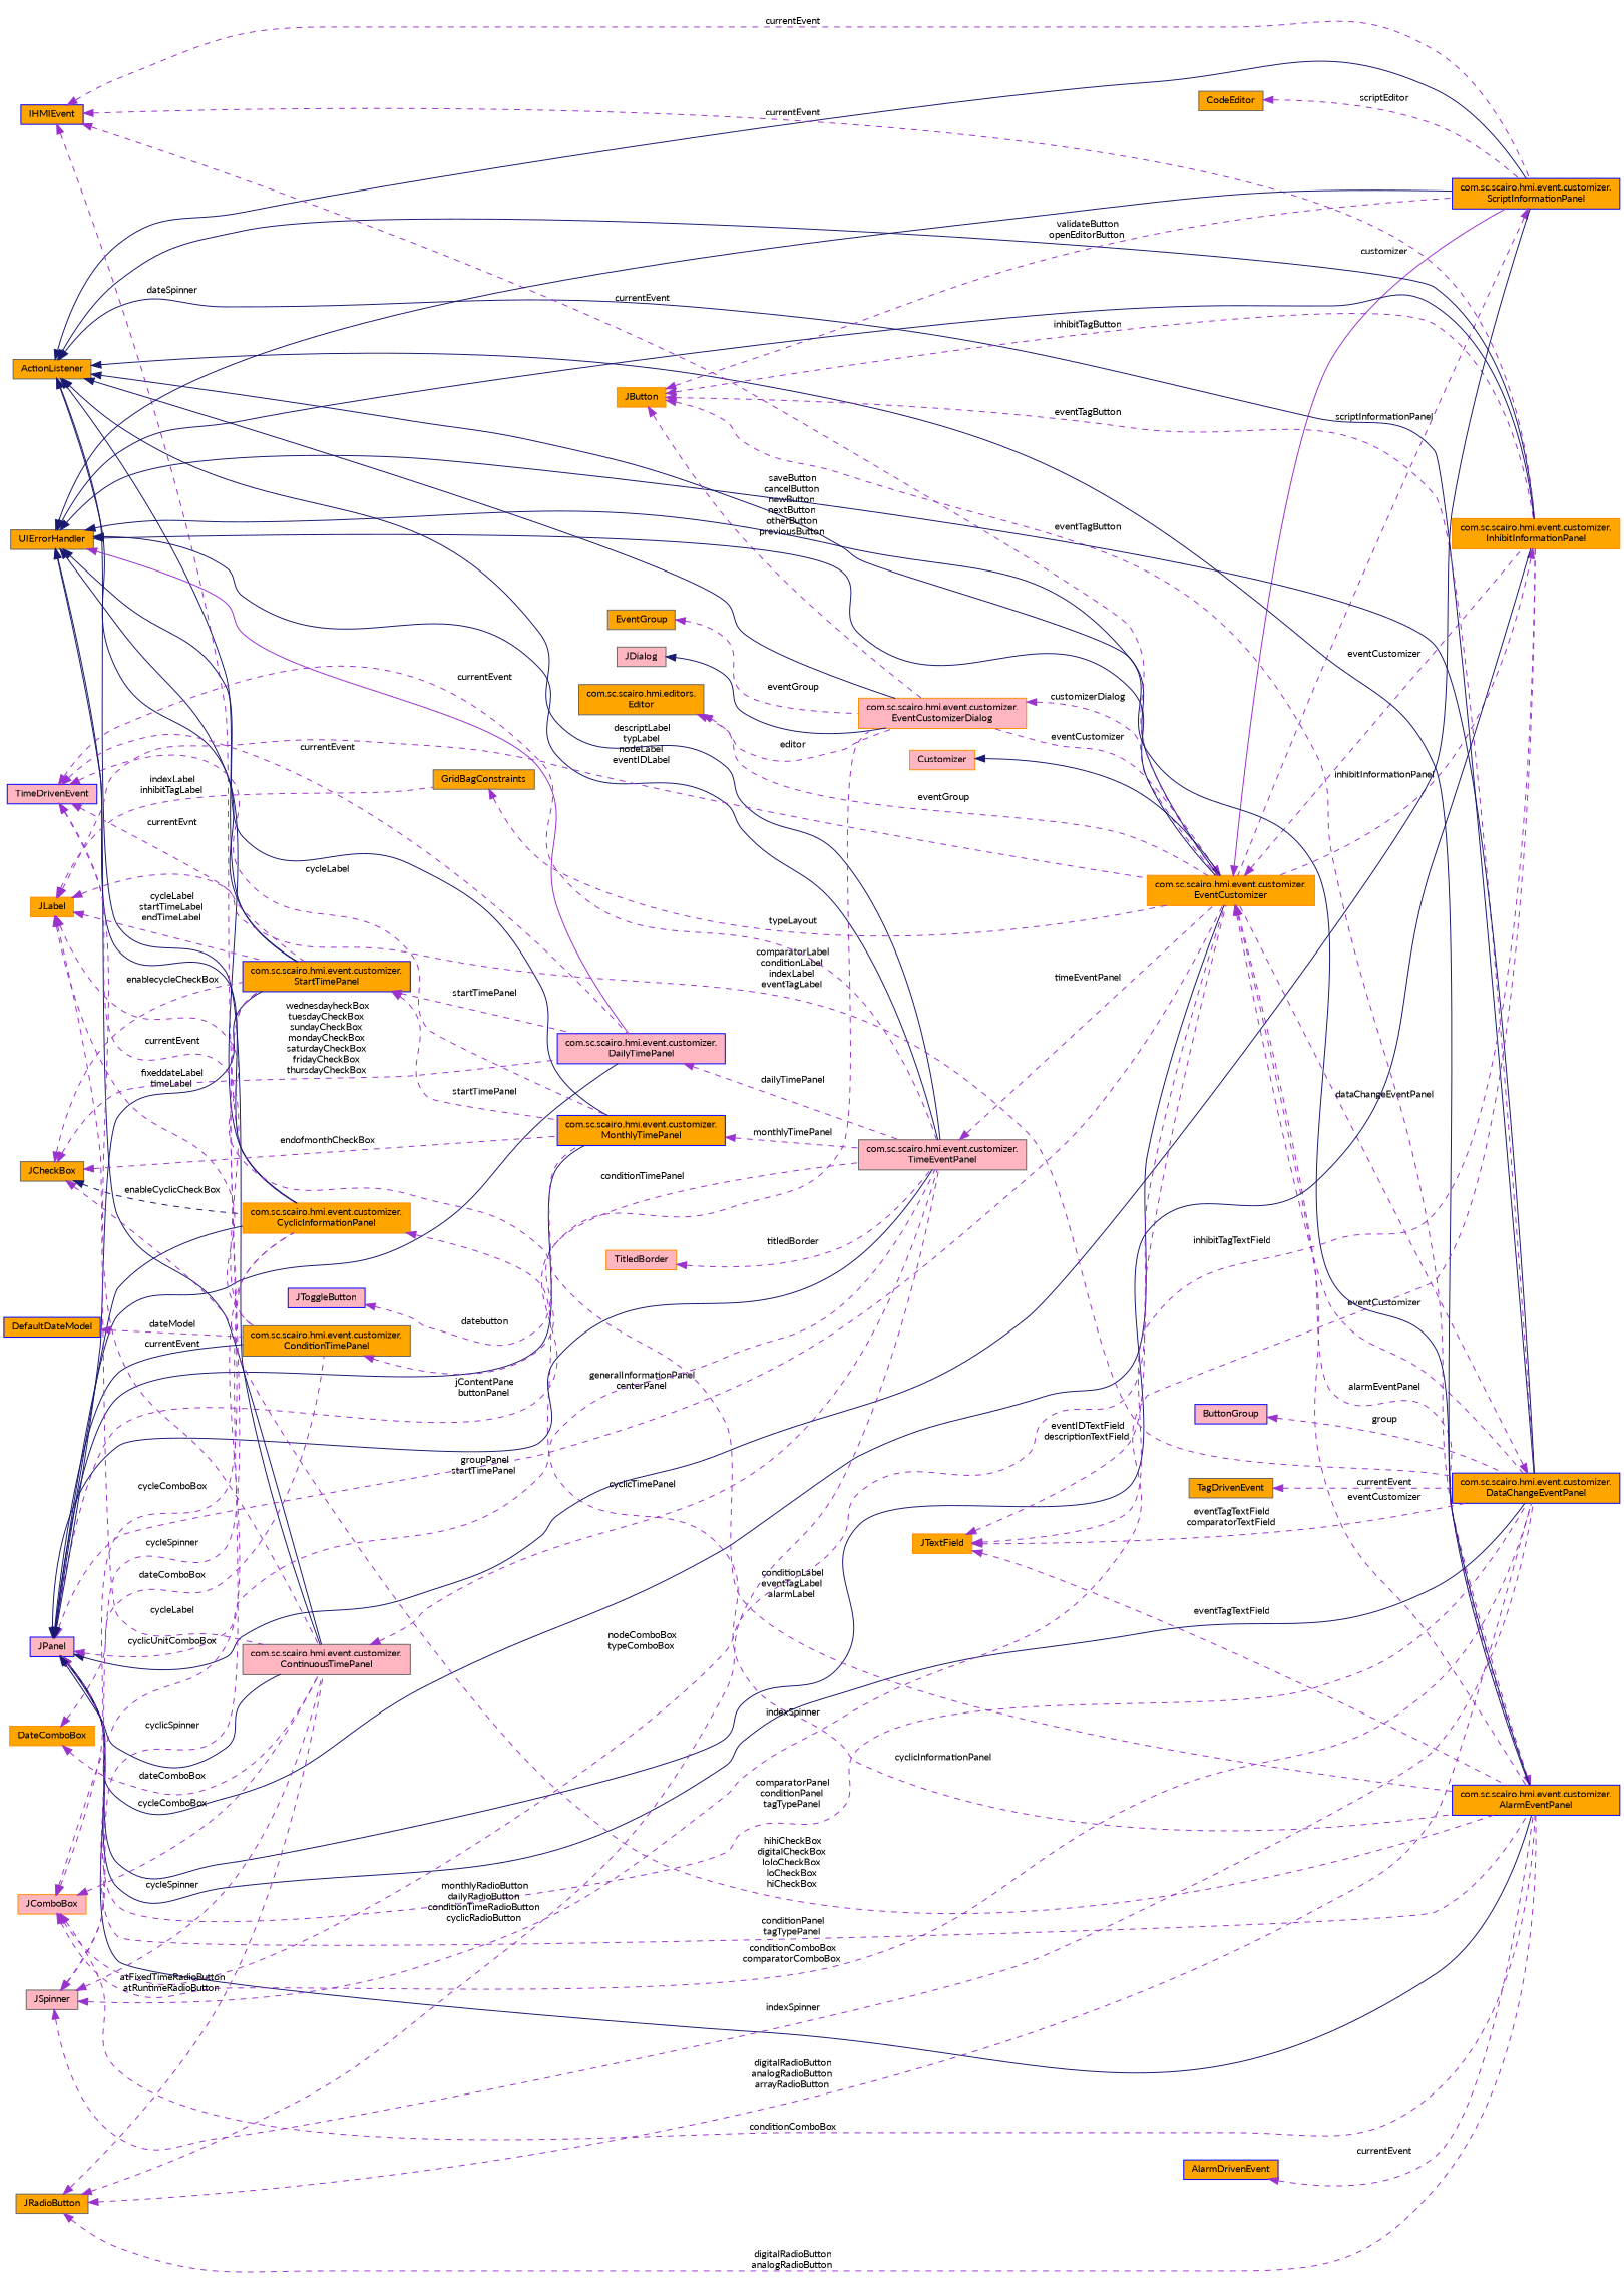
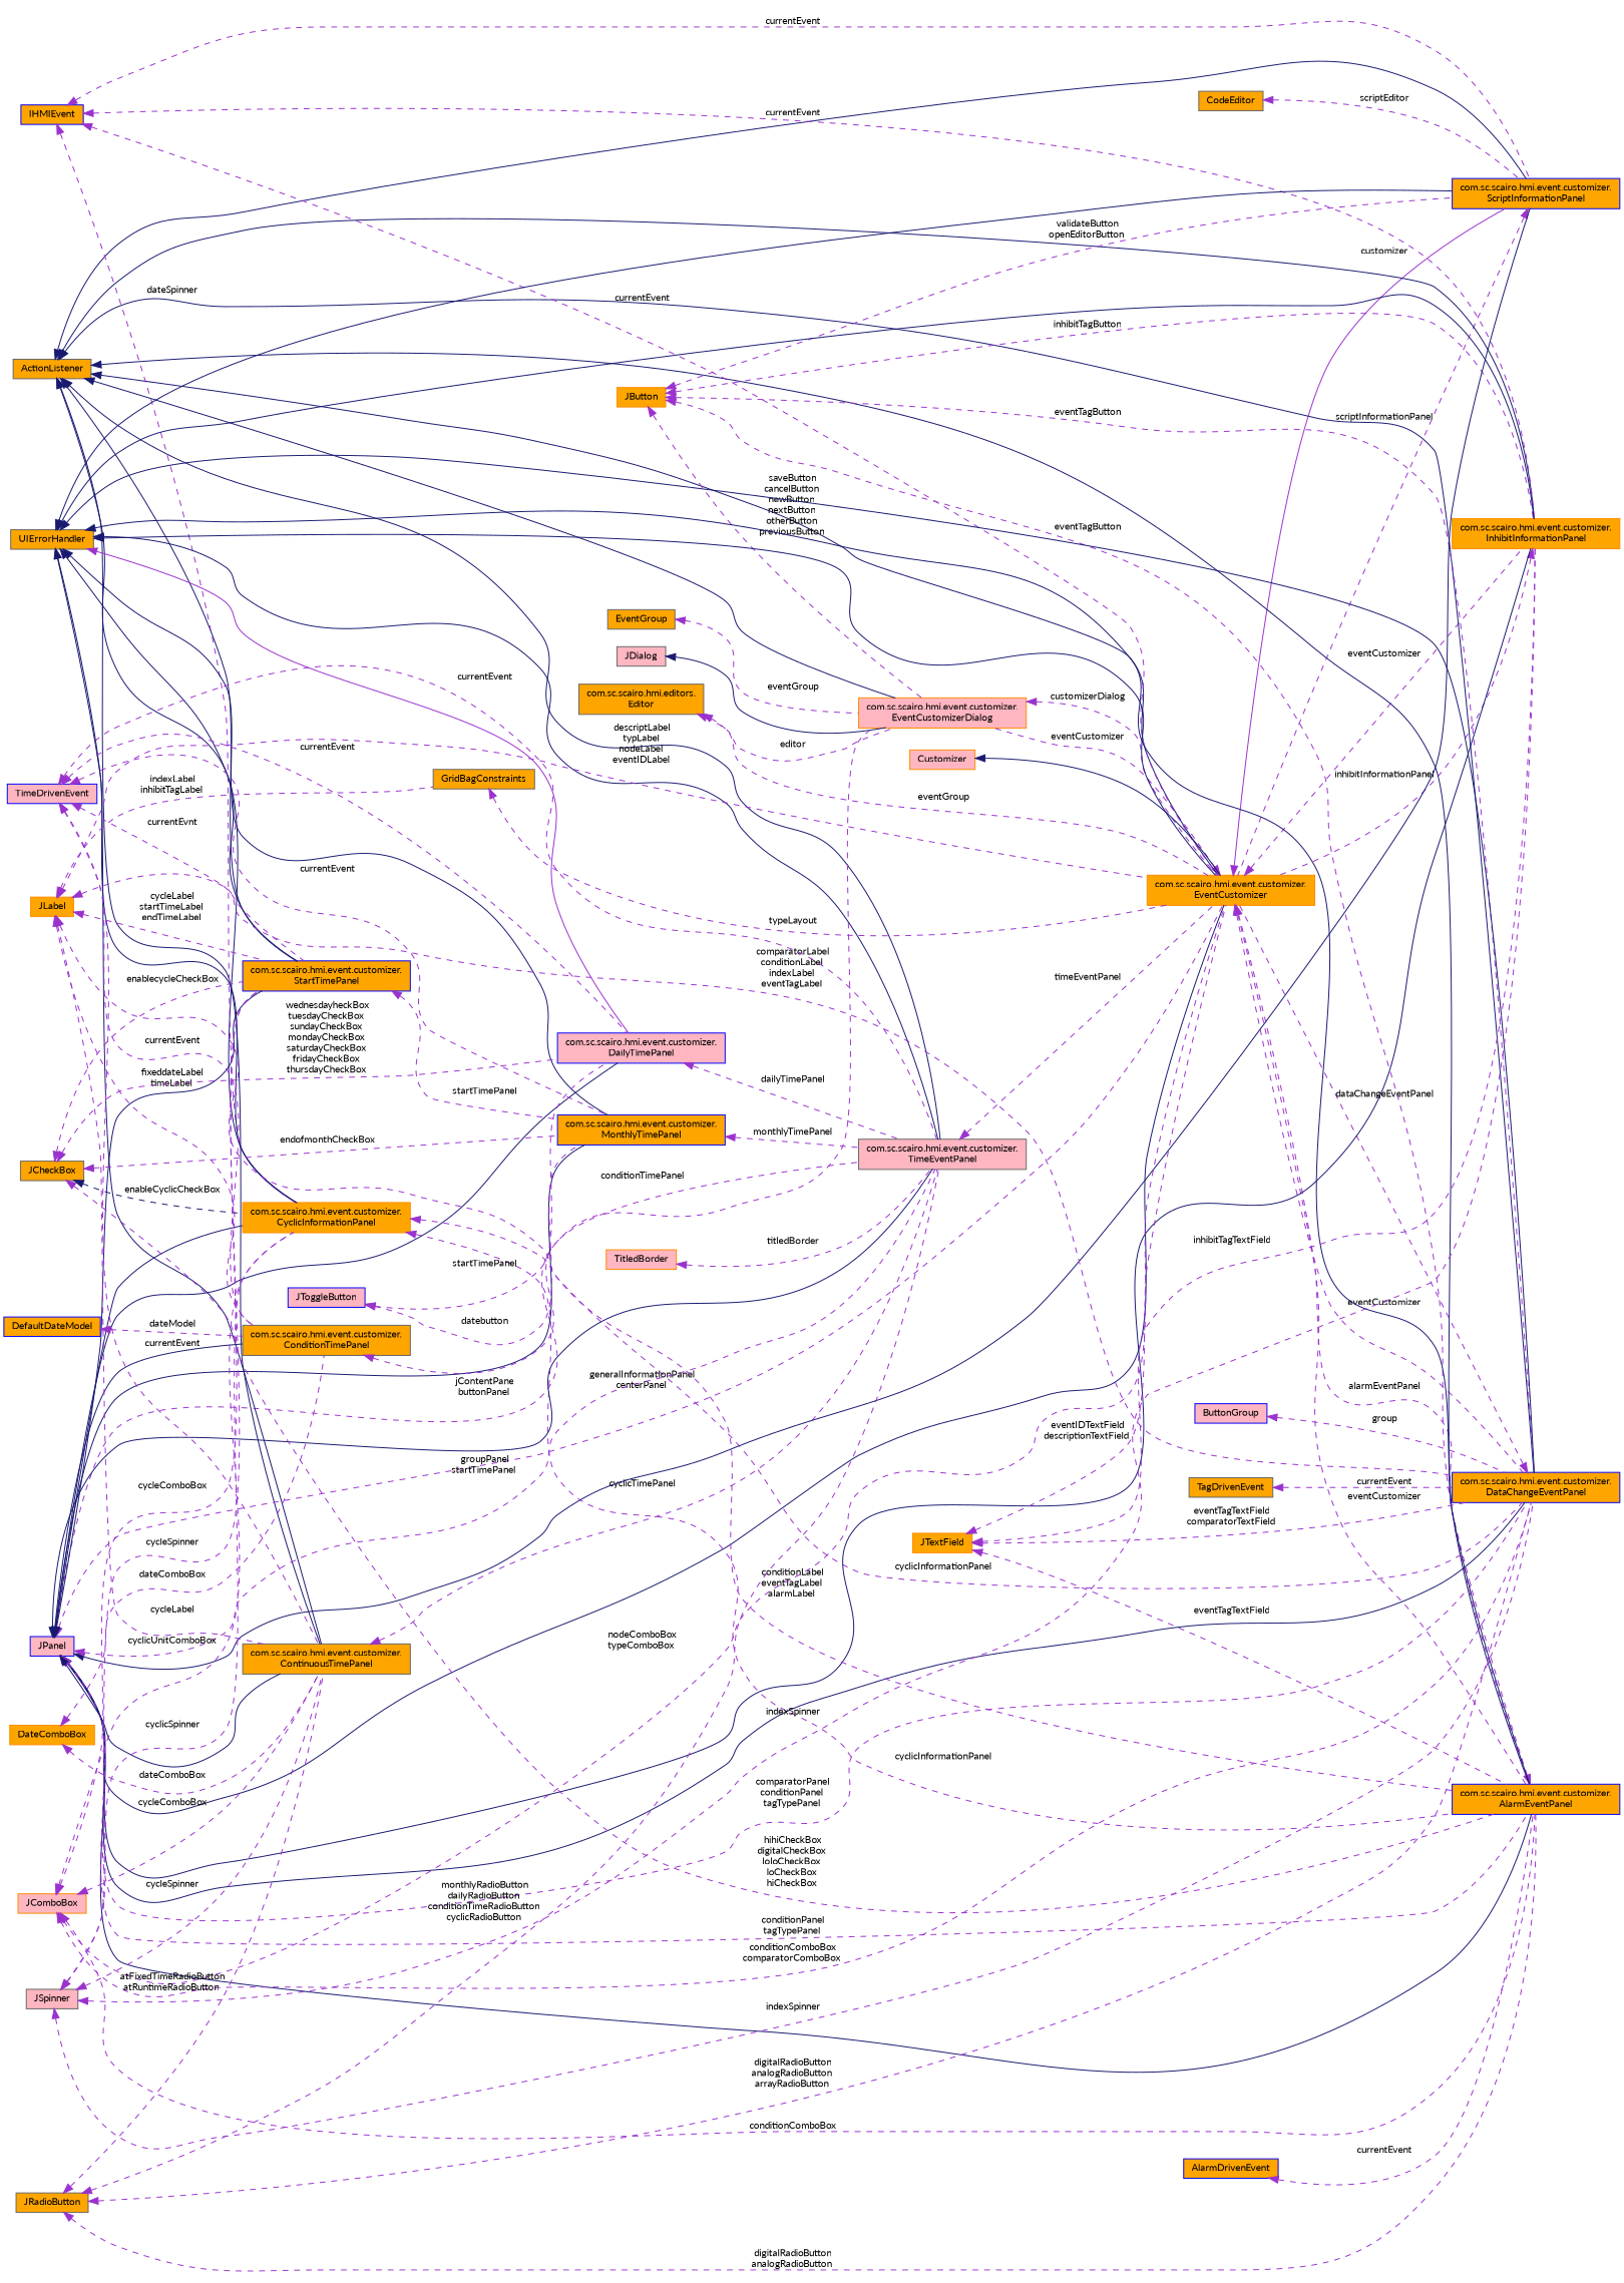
  digraph {
    fontname=Lato
    rankdir=LR
    node [color=gray40 fillcolor=orange fontname=Lato fontsize=10 shape=record style=filled]
    edge [color=darkorchid3 dir=back fontname=Lato fontsize=10 labelfontname=Helvetica labelfontsize=10 style=dashed]
    n1 [color=darkorange fillcolor=lightpink fontcolor=black height=0.2 label="com.sc.scairo.hmi.event.customizer.\lEventCustomizerDialog" width=0.4]
    n2 [color=darkorange height=0.2 label="com.sc.scairo.hmi.event.customizer.\lEventCustomizer" width=0.4]
    n3 [color=blue height=0.2 label="com.sc.scairo.hmi.event.customizer.\lScriptInformationPanel" width=0.4]
    n4 [color=darkorange height=0.2 label="com.sc.scairo.hmi.event.customizer.\lInhibitInformationPanel" width=0.4]
    n5 [color=blue height=0.2 label="com.sc.scairo.hmi.event.customizer.\lDataChangeEventPanel" width=0.4]
    n6 [color=blue height=0.2 label="com.sc.scairo.hmi.event.customizer.\lAlarmEventPanel" width=0.4]
    n7 [fillcolor=lightpink height=0.2 label=JDialog width=0.4]
    n8 [height=0.2 label=ActionListener width=0.4]
    n9 [color=darkorange height=0.2 label="com.sc.scairo.hmi.event.customizer.\lCyclicInformationPanel" width=0.4]
    n10 [fillcolor=lightpink height=0.2 label="com.sc.scairo.hmi.event.customizer.\lTimeEventPanel" width=0.4]
    n11 [color=blue height=0.2 label="com.sc.scairo.hmi.event.customizer.\lStartTimePanel" width=0.4]
-   n12 [fillcolor=lightpink height=0.2 label="com.sc.scairo.hmi.event.customizer.\lContinuousTimePanel" width=0.4]
+   n12 [height=0.2 label="com.sc.scairo.hmi.event.customizer.\lContinuousTimePanel" width=0.4]
    n13 [color=blue height=0.2 label="com.sc.scairo.hmi.event.customizer.\lMonthlyTimePanel" width=0.4]
    n14 [color=blue fillcolor=lightpink height=0.2 label="com.sc.scairo.hmi.event.customizer.\lDailyTimePanel" width=0.4]
    n15 [color=darkorange height=0.2 label=JButton width=0.4]
    n16 [color=blue height=0.2 label=IHMIEvent width=0.4]
    n17 [color=blue fillcolor=lightpink height=0.2 label=JPanel width=0.4]
    n18 [height=0.2 label="com.sc.scairo.hmi.event.customizer.\lConditionTimePanel" width=0.4]
    n19 [color=darkorange fillcolor=lightpink height=0.2 label=Customizer width=0.4]
    n20 [height=0.2 label=UIErrorHandler width=0.4]
    n21 [height=0.2 label=CodeEditor width=0.4]
    n22 [color=darkorange height=0.2 label=JTextField width=0.4]
    n23 [fillcolor=lightpink height=0.2 label=JSpinner width=0.4]
    n24 [color=darkorange height=0.2 label=JLabel width=0.4]
    n25 [height=0.2 label=GridBagConstraints width=0.4]
    n26 [color=blue fillcolor=lightpink height=0.2 label=ButtonGroup width=0.4]
    n27 [height=0.2 label=JCheckBox width=0.4]
    n28 [color=darkorange fillcolor=lightpink height=0.2 label=JComboBox width=0.4]
    n29 [height=0.2 label=TagDrivenEvent width=0.4]
    n30 [height=0.2 label=JRadioButton width=0.4]
    n31 [color=blue fillcolor=lightpink height=0.2 label=TimeDrivenEvent width=0.4]
    n32 [color=darkorange height=0.2 label=DateComboBox width=0.4]
    n33 [color=blue height=0.2 label=DefaultDateModel width=0.4]
    n34 [color=blue fillcolor=lightpink height=0.2 label=JToggleButton width=0.4]
    n35 [color=darkorange fillcolor=lightpink height=0.2 label=TitledBorder width=0.4]
    n36 [height=0.2 label=EventGroup width=0.4]
    n37 [color=blue height=0.2 label=AlarmDrivenEvent width=0.4]
    n38 [height=0.2 label="com.sc.scairo.hmi.editors.\lEditor" width=0.4]
    n1 -> n2 [label=" customizerDialog"]
    n2 -> n1 [label=" eventCustomizer"]
    n2 -> n3 [label=" customizer" style=solid]
    n2 -> n4 [label=" eventCustomizer"]
    n2 -> n5 [label=" eventCustomizer"]
    n2 -> n6 [label=" eventCustomizer"]
    n3 -> n2 [label=" scriptInformationPanel"]
    n4 -> n2 [label=" inhibitInformationPanel"]
    n5 -> n2 [label=" dataChangeEventPanel"]
    n6 -> n2 [label=" alarmEventPanel"]
    n7 -> n1 [color=midnightblue style=solid]
    n8 -> n1 [color=midnightblue style=solid]
    n8 -> n2 [color=midnightblue style=solid]
    n8 -> n3 [color=midnightblue style=solid]
    n8 -> n4 [color=midnightblue style=solid]
    n8 -> n5 [color=midnightblue style=solid]
    n8 -> n6 [color=midnightblue style=solid]
    n8 -> n9 [color=midnightblue style=solid]
    n8 -> n10 [color=midnightblue style=solid]
    n8 -> n11 [color=midnightblue style=solid]
    n8 -> n12 [color=midnightblue style=solid]
+   n9 -> n5 [label=" cyclicInformationPanel"]
    n9 -> n6 [label=" cyclicInformationPanel"]
    n10 -> n2 [label=" timeEventPanel"]
    n11 -> n13 [label=" startTimePanel"]
-   n11 -> n14 [label=" startTimePanel"]
+   n34 -> n14 [label=" startTimePanel"]
    n12 -> n10 [label=" cyclicTimePanel"]
    n13 -> n10 [label=" monthlyTimePanel"]
    n14 -> n10 [label=" dailyTimePanel"]
    n15 -> n1 [label=" saveButton\ncancelButton\nnewButton\nnextButton\notherButton\npreviousButton"]
    n15 -> n3 [label=" validateButton\nopenEditorButton"]
    n15 -> n4 [label=" inhibitTagButton"]
    n15 -> n5 [label=" eventTagButton"]
    n15 -> n6 [label=" eventTagButton"]
    n16 -> n2 [label=" currentEvent"]
    n16 -> n3 [label=" currentEvent"]
    n16 -> n4 [label=" currentEvent"]
    n16 -> n9 [label=" dateSpinner"]
    n17 -> n1 [label=" jContentPane\nbuttonPanel"]
    n17 -> n2 [color=midnightblue style=solid]
    n17 -> n2 [label=" generalInformationPanel\ncenterPanel"]
    n17 -> n3 [color=midnightblue style=solid]
    n17 -> n4 [color=midnightblue style=solid]
    n17 -> n5 [color=midnightblue style=solid]
    n17 -> n5 [label=" comparatorPanel\nconditionPanel\ntagTypePanel"]
    n17 -> n6 [color=midnightblue style=solid]
    n17 -> n6 [label=" conditionPanel\ntagTypePanel"]
    n17 -> n9 [color=midnightblue style=solid]
    n17 -> n10 [color=midnightblue style=solid]
    n17 -> n10 [label=" groupPanel\nstartTimePanel"]
    n17 -> n11 [color=midnightblue style=solid]
    n17 -> n12 [color=midnightblue style=solid]
    n17 -> n13 [color=midnightblue style=solid]
    n17 -> n14 [color=midnightblue style=solid]
    n17 -> n18 [color=midnightblue style=solid]
    n18 -> n10 [label=" conditionTimePanel"]
    n19 -> n2 [color=midnightblue style=solid]
    n20 -> n2 [color=midnightblue style=solid]
    n20 -> n3 [color=midnightblue style=solid]
    n20 -> n4 [color=midnightblue style=solid]
    n20 -> n5 [color=midnightblue style=solid]
    n20 -> n6 [color=midnightblue style=solid]
    n20 -> n9 [color=midnightblue style=solid]
    n20 -> n10 [color=midnightblue style=solid]
    n20 -> n11 [color=midnightblue style=solid]
    n20 -> n12 [color=midnightblue style=solid]
    n20 -> n13 [color=midnightblue style=solid]
    n20 -> n14 [style=solid]
    n21 -> n3 [label=" scriptEditor"]
    n22 -> n2 [label=" eventIDTextField\ndescriptionTextField"]
    n22 -> n4 [label=" inhibitTagTextField"]
    n22 -> n5 [label=" eventTagTextField\ncomparatorTextField"]
    n22 -> n6 [label=" eventTagTextField"]
    n23 -> n4 [label=" indexSpinner"]
    n23 -> n5 [label=" indexSpinner"]
    n23 -> n9 [label=" cyclicSpinner"]
    n23 -> n11 [label=" cycleSpinner"]
    n23 -> n12 [label=" cycleSpinner"]
    n24 -> n2 [label=" descriptLabel\ntypLabel\nnodeLabel\neventIDLabel"]
    n24 -> n5 [label=" comparatorLabel\nconditionLabel\nindexLabel\neventTagLabel"]
    n24 -> n6 [label=" conditionLabel\neventTagLabel\nalarmLabel"]
    n24 -> n11 [label=" cycleLabel\nstartTimeLabel\nendTimeLabel"]
    n24 -> n12 [label=" cycleLabel"]
    n24 -> n18 [label=" fixeddateLabel\ntimeLabel"]
    n24 -> n25 [label=" indexLabel\ninhibitTagLabel"]
    n25 -> n2 [label=" typeLayout"]
    n26 -> n5 [label=" group"]
    n27 -> n6 [label=" hihiCheckBox\ndigitalCheckBox\nloloCheckBox\nloCheckBox\nhiCheckBox"]
    n27 -> n9 [color=midnightblue label=" enableCyclicCheckBox"]
    n27 -> n11 [label=" enablecycleCheckBox"]
    n27 -> n13 [label=" endofmonthCheckBox"]
    n27 -> n14 [label=" wednesdayheckBox\ntuesdayCheckBox\nsundayCheckBox\nmondayCheckBox\nsaturdayCheckBox\nfridayCheckBox\nthursdayCheckBox"]
    n28 -> n2 [label=" nodeComboBox\ntypeComboBox"]
    n28 -> n5 [label=" conditionComboBox\ncomparatorComboBox"]
    n28 -> n6 [label=" conditionComboBox"]
    n28 -> n9 [label=" cyclicUnitComboBox"]
    n28 -> n11 [label=" cycleComboBox"]
    n28 -> n12 [label=" cycleComboBox"]
    n29 -> n5 [label=" currentEvent"]
    n30 -> n5 [label=" digitalRadioButton\nanalogRadioButton\narrayRadioButton"]
    n30 -> n6 [label=" digitalRadioButton\nanalogRadioButton"]
    n30 -> n10 [label=" monthlyRadioButton\ndailyRadioButton\nconditionTimeRadioButton\ncyclicRadioButton"]
    n30 -> n12 [label=" atFixedTimeRadioButton\natRuntimeRadioButton"]
    n31 -> n10 [label=" currentEvent"]
    n31 -> n11 [label=" currentEvnt"]
    n31 -> n12 [label=" currentEvent"]
-   n31 -> n13 [label=" cycleLabel"]
+   n31 -> n13 [label=" currentEvent"]
    n31 -> n14 [label=" currentEvent"]
    n31 -> n18 [label=" currentEvent"]
    n32 -> n12 [label=" dateComboBox"]
    n32 -> n18 [label=" dateComboBox"]
    n33 -> n18 [label=" dateModel"]
    n34 -> n13 [label=" datebutton"]
    n35 -> n10 [label=" titledBorder"]
    n36 -> n1 [label=" eventGroup"]
    n37 -> n6 [label=" currentEvent"]
    n38 -> n1 [label=" editor"]
    n38 -> n2 [label=" eventGroup"]
  }
